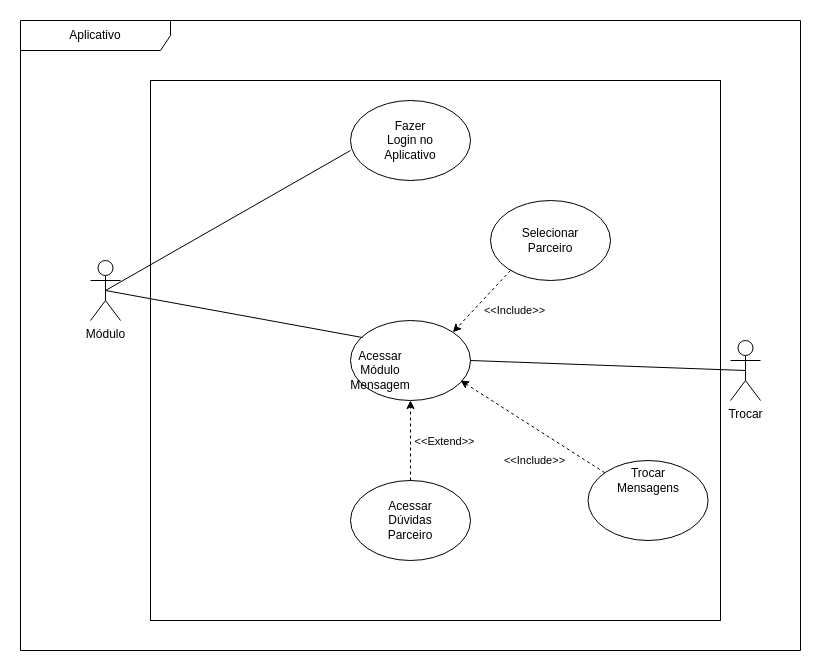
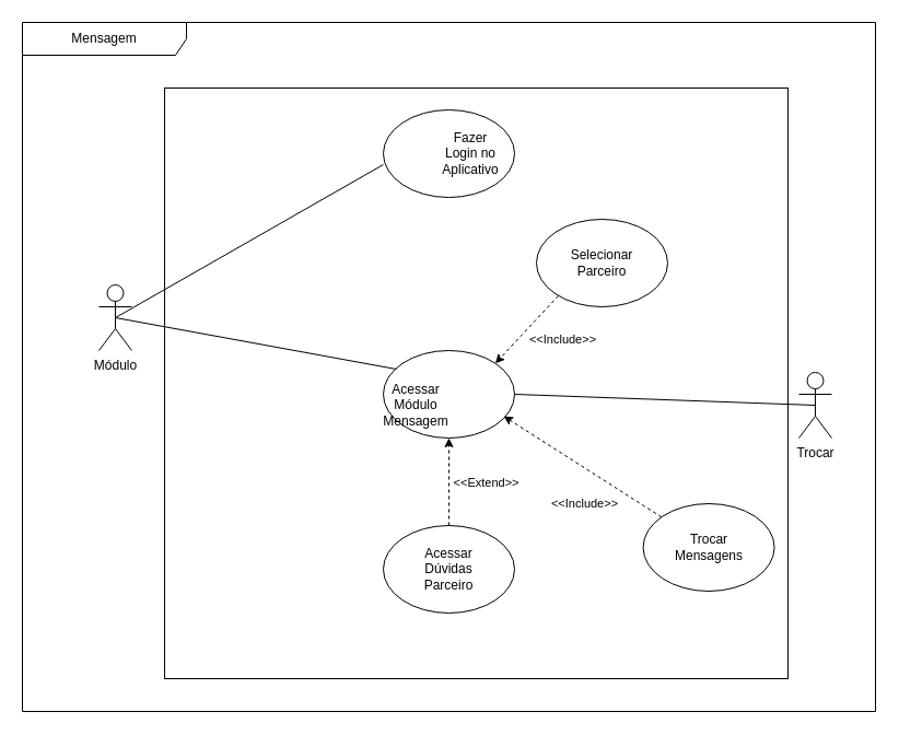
  <mxCell id="0" />
  <mxCell id="1" parent="0" />
  <mxCell id="2" value="Módulo" style="shape=umlActor;verticalLabelPosition=bottom;verticalAlign=top;html=1;outlineConnect=0;" parent="1" vertex="1"><mxGeometry x="90" y="260" width="30" height="60" as="geometry" /></mxCell>
  <mxCell id="3" value="" style="ellipse;whiteSpace=wrap;html=1;" parent="1" vertex="1"><mxGeometry x="350" y="100" width="120" height="80" as="geometry" /></mxCell>
- <mxCell id="4" value="Fazer Login no Aplicativo" style="text;html=1;strokeColor=none;fillColor=none;align=center;verticalAlign=middle;whiteSpace=wrap;rounded=0;" parent="1" vertex="1"><mxGeometry x="390" y="130" width="40" height="20" as="geometry" /></mxCell>
+ <mxCell id="4" value="Fazer Login no Aplicativo" style="text;html=1;strokeColor=none;fillColor=none;align=center;verticalAlign=middle;whiteSpace=wrap;rounded=0;" parent="1" vertex="1"><mxGeometry x="410" y="130" width="40" height="20" as="geometry" /></mxCell>
  <mxCell id="5" value="" style="endArrow=none;html=1;exitX=0.5;exitY=0.5;exitDx=0;exitDy=0;exitPerimeter=0;entryX=0;entryY=0.625;entryDx=0;entryDy=0;entryPerimeter=0;" parent="1" source="2" target="3" edge="1"><mxGeometry width="50" height="50" relative="1" as="geometry"><mxPoint x="240" y="210" as="sourcePoint" /><mxPoint x="290" y="160" as="targetPoint" /></mxGeometry></mxCell>
  <mxCell id="6" value="" style="ellipse;whiteSpace=wrap;html=1;" parent="1" vertex="1"><mxGeometry x="350" y="320" width="120" height="80" as="geometry" /></mxCell>
  <mxCell id="7" value="Acessar Módulo Mensagem" style="text;html=1;strokeColor=none;fillColor=none;align=center;verticalAlign=middle;whiteSpace=wrap;rounded=0;" parent="1" vertex="1"><mxGeometry x="360" y="360" width="40" height="20" as="geometry" /></mxCell>
  <mxCell id="8" value="" style="endArrow=none;html=1;exitX=0.5;exitY=0.5;exitDx=0;exitDy=0;exitPerimeter=0;entryX=0.1;entryY=0.213;entryDx=0;entryDy=0;entryPerimeter=0;" parent="1" source="2" target="6" edge="1"><mxGeometry width="50" height="50" relative="1" as="geometry"><mxPoint x="240" y="340" as="sourcePoint" /><mxPoint x="360" y="345" as="targetPoint" /></mxGeometry></mxCell>
  <mxCell id="9" value="" style="ellipse;whiteSpace=wrap;html=1;" parent="1" vertex="1"><mxGeometry x="350" y="480" width="120" height="80" as="geometry" /></mxCell>
  <mxCell id="10" value="Acessar Dúvidas Parceiro" style="text;html=1;strokeColor=none;fillColor=none;align=center;verticalAlign=middle;whiteSpace=wrap;rounded=0;" parent="1" vertex="1"><mxGeometry x="390" y="510" width="40" height="20" as="geometry" /></mxCell>
  <mxCell id="11" value="" style="endArrow=classic;html=1;entryX=0.5;entryY=1;entryDx=0;entryDy=0;exitX=0.5;exitY=0;exitDx=0;exitDy=0;dashed=1;" parent="1" source="9" target="6" edge="1"><mxGeometry relative="1" as="geometry"><mxPoint x="430" y="450" as="sourcePoint" /><mxPoint x="590" y="450" as="targetPoint" /></mxGeometry></mxCell>
  <mxCell id="12" value="&amp;lt;&amp;lt;Extend&amp;gt;&amp;gt;" style="edgeLabel;resizable=0;html=1;align=center;verticalAlign=middle;" parent="11" connectable="0" vertex="1"><mxGeometry relative="1" as="geometry"><mxPoint x="33" as="offset" /></mxGeometry></mxCell>
  <mxCell id="13" value="Trocar" style="shape=umlActor;verticalLabelPosition=bottom;verticalAlign=top;html=1;outlineConnect=0;" parent="1" vertex="1"><mxGeometry x="730" y="340" width="30" height="60" as="geometry" /></mxCell>
  <mxCell id="14" value="" style="endArrow=none;html=1;entryX=0.5;entryY=0.5;entryDx=0;entryDy=0;entryPerimeter=0;exitX=1;exitY=0.5;exitDx=0;exitDy=0;" parent="1" source="6" target="13" edge="1"><mxGeometry width="50" height="50" relative="1" as="geometry"><mxPoint x="460" y="375" as="sourcePoint" /><mxPoint x="630" y="380" as="targetPoint" /></mxGeometry></mxCell>
  <mxCell id="15" value="" style="ellipse;whiteSpace=wrap;html=1;" parent="1" vertex="1"><mxGeometry x="490" y="200" width="120" height="80" as="geometry" /></mxCell>
  <mxCell id="16" value="" style="endArrow=classic;html=1;entryX=1;entryY=0;entryDx=0;entryDy=0;dashed=1;" parent="1" target="6" edge="1"><mxGeometry width="50" height="50" relative="1" as="geometry"><mxPoint x="510" y="270" as="sourcePoint" /><mxPoint x="560" y="220" as="targetPoint" /><Array as="points" /></mxGeometry></mxCell>
  <mxCell id="17" value="&amp;lt;&amp;lt;Include&amp;gt;&amp;gt;" style="edgeLabel;resizable=0;html=1;align=center;verticalAlign=middle;" parent="1" connectable="0" vertex="1"><mxGeometry x="500" y="300" as="geometry"><mxPoint x="13" y="9" as="offset" /></mxGeometry></mxCell>
  <mxCell id="18" value="Selecionar Parceiro" style="text;html=1;strokeColor=none;fillColor=none;align=center;verticalAlign=middle;whiteSpace=wrap;rounded=0;" parent="1" vertex="1"><mxGeometry x="530" y="230" width="40" height="20" as="geometry" /></mxCell>
  <mxCell id="19" value="" style="ellipse;whiteSpace=wrap;html=1;" parent="1" vertex="1"><mxGeometry x="587.57" y="460" width="120" height="80" as="geometry" /></mxCell>
  <mxCell id="20" value="" style="endArrow=classic;html=1;dashed=1;" parent="1" source="19" edge="1"><mxGeometry width="50" height="50" relative="1" as="geometry"><mxPoint x="607.57" y="530" as="sourcePoint" /><mxPoint x="460" y="380" as="targetPoint" /><Array as="points" /></mxGeometry></mxCell>
  <mxCell id="21" value="&amp;lt;&amp;lt;Include&amp;gt;&amp;gt;" style="edgeLabel;resizable=0;html=1;align=center;verticalAlign=middle;" parent="1" connectable="0" vertex="1"><mxGeometry x="520" y="450" as="geometry"><mxPoint x="13" y="9" as="offset" /></mxGeometry></mxCell>
- <mxCell id="22" value="Trocar Mensagens" style="text;html=1;strokeColor=none;fillColor=none;align=center;verticalAlign=middle;whiteSpace=wrap;rounded=0;" parent="1" vertex="1"><mxGeometry x="627.57" y="470" width="40" height="20" as="geometry" /></mxCell>
- <mxCell id="23" value="&lt;font style=&quot;vertical-align: inherit&quot;&gt;&lt;font style=&quot;vertical-align: inherit&quot;&gt;Aplicativo&lt;/font&gt;&lt;/font&gt;" style="shape=umlFrame;whiteSpace=wrap;html=1;fillColor=none;width=150;height=30;swimlaneFillColor=none;" vertex="1" parent="1"><mxGeometry y="20" width="780" height="630" as="geometry" x="20" /></mxCell>
+ <mxCell id="22" value="Trocar Mensagens" style="text;html=1;strokeColor=none;fillColor=none;align=center;verticalAlign=middle;whiteSpace=wrap;rounded=0;" parent="1" vertex="1"><mxGeometry x="627.57" y="490" width="40" height="20" as="geometry" /></mxCell>
+ <mxCell id="23" value="&lt;font style=&quot;vertical-align: inherit&quot;&gt;&lt;font style=&quot;vertical-align: inherit&quot;&gt;Mensagem&lt;/font&gt;&lt;/font&gt;" style="shape=umlFrame;whiteSpace=wrap;html=1;fillColor=none;width=150;height=30;swimlaneFillColor=none;" vertex="1" parent="1"><mxGeometry y="20" width="780" height="630" as="geometry" x="20" /></mxCell>
  <mxCell id="24" value="" style="rounded=0;whiteSpace=wrap;html=1;fillColor=none;" vertex="1" parent="1"><mxGeometry x="150" y="80" width="570" height="540" as="geometry" /></mxCell>
